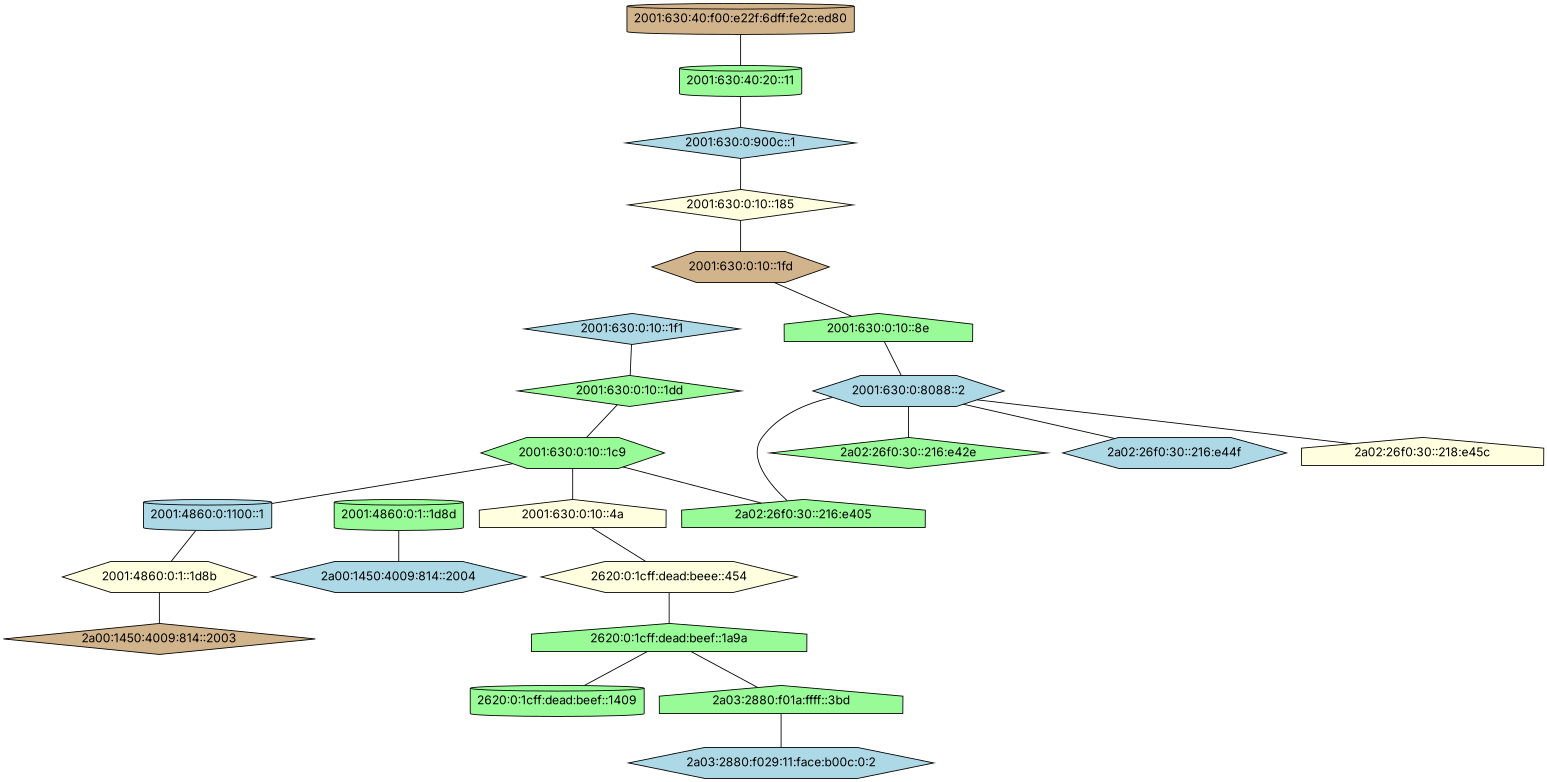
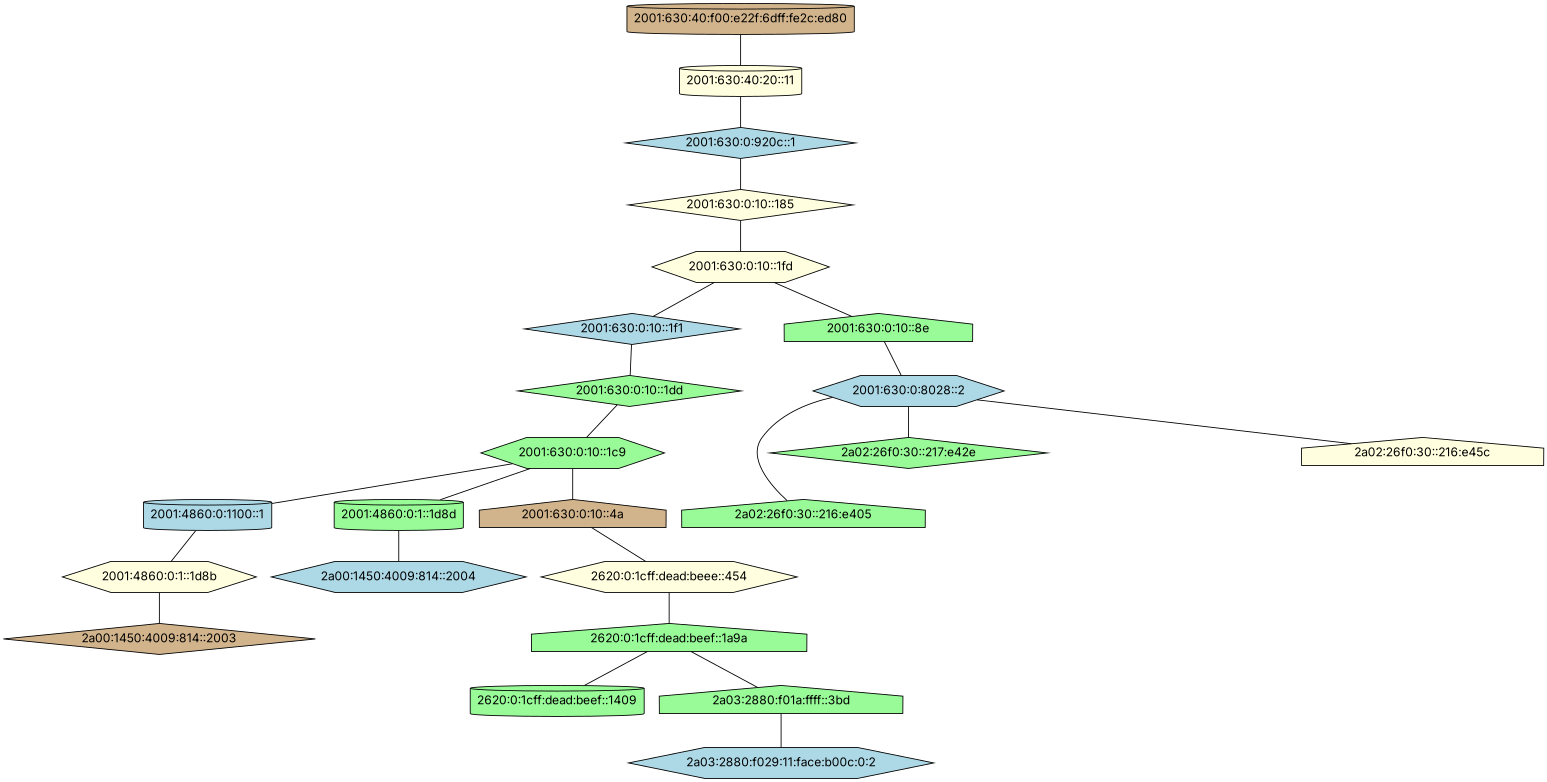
  graph {
    fontname=Inter
    node [fillcolor=palegreen fontname=Inter shape=hexagon style=filled]
    edge [fontname=Inter]
    "2001:4860:0:1100::1" [fillcolor=lightblue shape=cylinder]
    "2001:4860:0:1::1d8b" [fillcolor=lightyellow]
    "2a00:1450:4009:814::2003" [fillcolor=tan shape=diamond]
    "2001:4860:0:1::1d8d" [shape=cylinder]
    "2a00:1450:4009:814::2004" [fillcolor=lightblue]
    "2001:630:0:10::185" [fillcolor=lightyellow shape=diamond]
-   "2001:630:0:10::1fd" [fillcolor=tan]
+   "2001:630:0:10::1fd" [fillcolor=lightyellow]
    "2001:630:0:10::1f1" [fillcolor=lightblue shape=diamond]
    "2001:630:0:10::8e" [shape=house]
    "2001:630:0:10::1dd" [shape=diamond]
-   "2001:630:0:8088::2" [fillcolor=lightblue]
+   "2001:630:0:8088::2" [fillcolor=lightblue label="2001:630:0:8028::2"]
    "2001:630:0:10::1c9"
-   "2001:630:0:10::4a" [fillcolor=lightyellow shape=house]
+   "2001:630:0:10::4a" [fillcolor=tan shape=house]
    "2620:0:1cff:dead:beee::454" [fillcolor=lightyellow]
    "2620:0:1cff:dead:beef::1a9a" [shape=house]
    "2a02:26f0:30::216:e405" [shape=house]
-   "2a02:26f0:30::216:e42e" [shape=diamond]
-   "2a02:26f0:30::216:e44f" [fillcolor=lightblue]
-   "2a02:26f0:30::216:e45c" [fillcolor=lightyellow shape=house label="2a02:26f0:30::218:e45c"]
+   "2a02:26f0:30::216:e42e" [shape=diamond label="2a02:26f0:30::217:e42e"]
+   "2a02:26f0:30::216:e45c" [fillcolor=lightyellow shape=house]
    "2620:0:1cff:dead:beef::1409" [shape=cylinder]
    "2a03:2880:f01a:ffff::3bd" [shape=house]
-   "2001:630:0:900c::1" [fillcolor=lightblue shape=diamond]
-   "2001:630:40:20::11" [shape=cylinder]
+   "2001:630:0:900c::1" [fillcolor=lightblue shape=diamond label="2001:630:0:920c::1"]
+   "2001:630:40:20::11" [fillcolor=lightyellow shape=cylinder]
    "2001:630:40:f00:e22f:6dff:fe2c:ed80" [fillcolor=tan shape=cylinder]
    "2a03:2880:f029:11:face:b00c:0:2" [fillcolor=lightblue]
    "2001:4860:0:1100::1" -- "2001:4860:0:1::1d8b"
    "2001:4860:0:1::1d8b" -- "2a00:1450:4009:814::2003"
    "2001:4860:0:1::1d8d" -- "2a00:1450:4009:814::2004"
    "2001:630:0:10::185" -- "2001:630:0:10::1fd"
+   "2001:630:0:10::1fd" -- "2001:630:0:10::1f1"
    "2001:630:0:10::1fd" -- "2001:630:0:10::8e"
    "2001:630:0:10::1f1" -- "2001:630:0:10::1dd"
    "2001:630:0:10::8e" -- "2001:630:0:8088::2"
    "2001:630:0:10::1dd" -- "2001:630:0:10::1c9"
    "2001:630:0:8088::2" -- "2a02:26f0:30::216:e405"
    "2001:630:0:8088::2" -- "2a02:26f0:30::216:e42e"
-   "2001:630:0:8088::2" -- "2a02:26f0:30::216:e44f"
    "2001:630:0:8088::2" -- "2a02:26f0:30::216:e45c"
    "2001:630:0:10::1c9" -- "2001:4860:0:1100::1"
-   "2001:630:0:10::1c9" -- "2a02:26f0:30::216:e405"
+   "2001:630:0:10::1c9" -- "2001:4860:0:1::1d8d"
    "2001:630:0:10::1c9" -- "2001:630:0:10::4a"
    "2001:630:0:10::4a" -- "2620:0:1cff:dead:beee::454"
    "2620:0:1cff:dead:beee::454" -- "2620:0:1cff:dead:beef::1a9a"
    "2620:0:1cff:dead:beef::1a9a" -- "2620:0:1cff:dead:beef::1409"
    "2620:0:1cff:dead:beef::1a9a" -- "2a03:2880:f01a:ffff::3bd"
    "2a03:2880:f01a:ffff::3bd" -- "2a03:2880:f029:11:face:b00c:0:2"
    "2001:630:0:900c::1" -- "2001:630:0:10::185"
    "2001:630:40:20::11" -- "2001:630:0:900c::1"
    "2001:630:40:f00:e22f:6dff:fe2c:ed80" -- "2001:630:40:20::11"
  }
